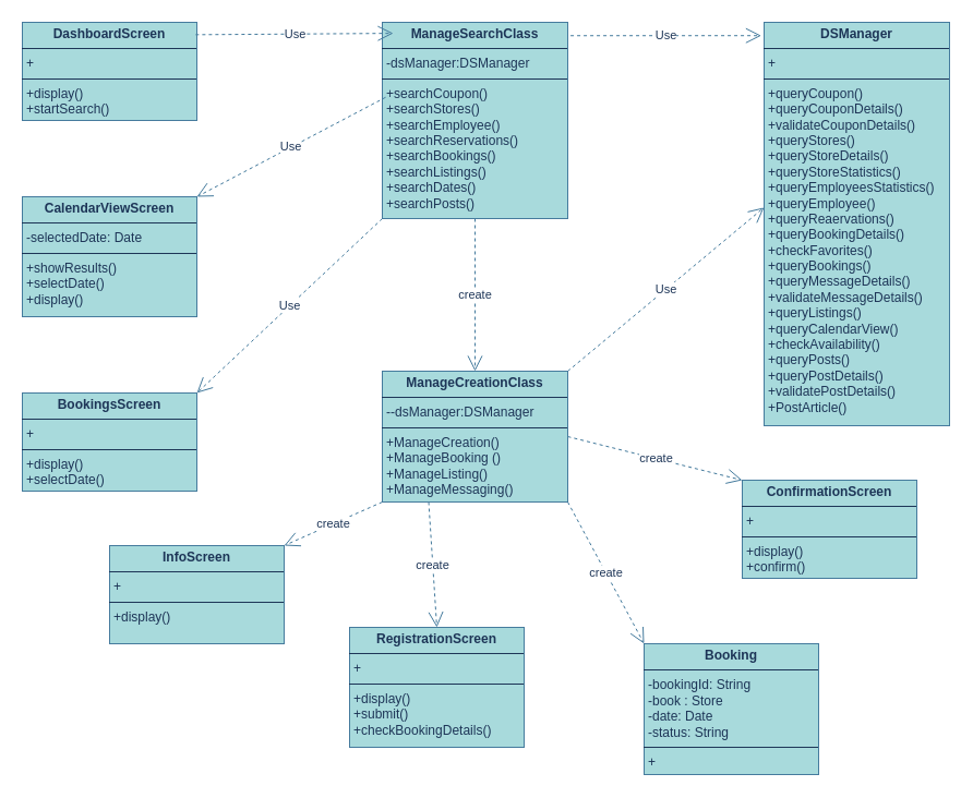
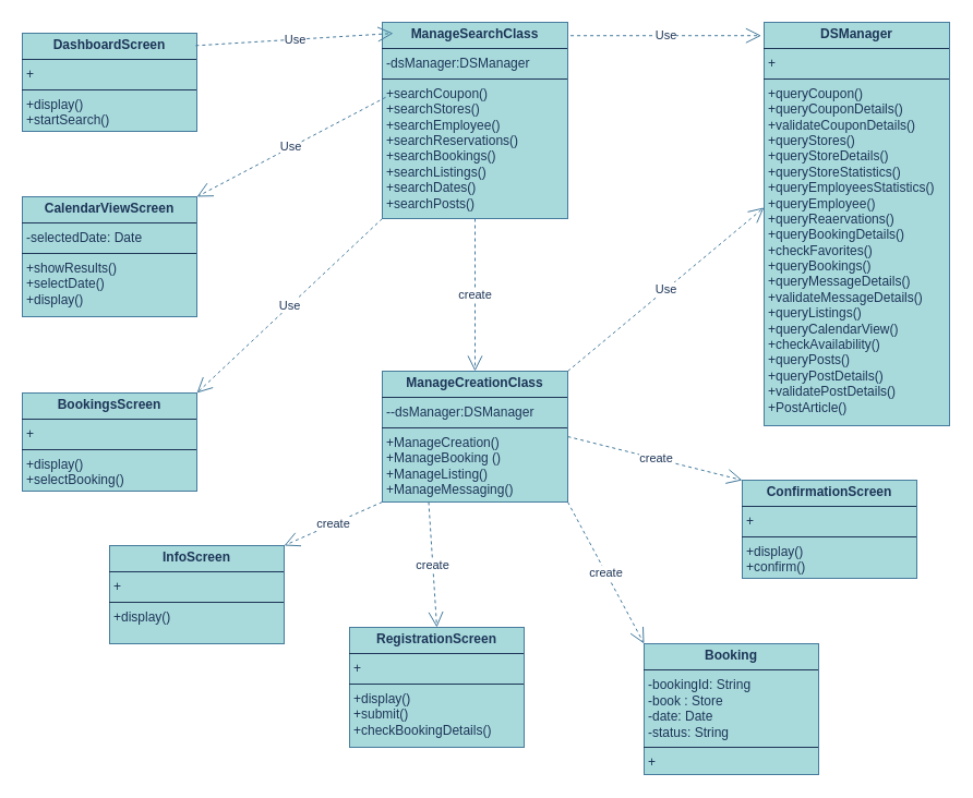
  <mxCell id="0" />
  <mxCell id="1" parent="0" />
- <mxCell id="2" value="&lt;p style=&quot;margin:0px;margin-top:4px;text-align:center;&quot;&gt;&lt;b&gt;DashboardScreen&lt;/b&gt;&lt;/p&gt;&lt;hr size=&quot;1&quot; style=&quot;border-style:solid;&quot;&gt;&lt;p style=&quot;margin:0px;margin-left:4px;&quot;&gt;+&lt;/p&gt;&lt;hr size=&quot;1&quot; style=&quot;border-style:solid;&quot;&gt;&lt;p style=&quot;margin:0px;margin-left:4px;&quot;&gt;+display()&lt;/p&gt;&lt;p style=&quot;margin:0px;margin-left:4px;&quot;&gt;+startSearch()&lt;/p&gt;" style="verticalAlign=top;align=left;overflow=fill;html=1;whiteSpace=wrap;labelBackgroundColor=none;fillColor=#A8DADC;strokeColor=#457B9D;fontColor=#1D3557;" vertex="1" parent="1"><mxGeometry x="20" y="20" width="160" height="90" as="geometry" /></mxCell>
+ <mxCell id="2" value="&lt;p style=&quot;margin:0px;margin-top:4px;text-align:center;&quot;&gt;&lt;b&gt;DashboardScreen&lt;/b&gt;&lt;/p&gt;&lt;hr size=&quot;1&quot; style=&quot;border-style:solid;&quot;&gt;&lt;p style=&quot;margin:0px;margin-left:4px;&quot;&gt;+&lt;/p&gt;&lt;hr size=&quot;1&quot; style=&quot;border-style:solid;&quot;&gt;&lt;p style=&quot;margin:0px;margin-left:4px;&quot;&gt;+display()&lt;/p&gt;&lt;p style=&quot;margin:0px;margin-left:4px;&quot;&gt;+startSearch()&lt;/p&gt;" style="verticalAlign=top;align=left;overflow=fill;html=1;whiteSpace=wrap;labelBackgroundColor=none;fillColor=#A8DADC;strokeColor=#457B9D;fontColor=#1D3557;" vertex="1" parent="1"><mxGeometry x="20" y="30" width="160" height="90" as="geometry" /></mxCell>
  <mxCell id="3" value="&lt;p style=&quot;margin:0px;margin-top:4px;text-align:center;&quot;&gt;&lt;b&gt;CalendarViewScreen&lt;/b&gt;&lt;/p&gt;&lt;hr size=&quot;1&quot; style=&quot;border-style:solid;&quot;&gt;&lt;p style=&quot;margin:0px;margin-left:4px;&quot;&gt;-selectedDate: Date&lt;/p&gt;&lt;hr size=&quot;1&quot; style=&quot;border-style:solid;&quot;&gt;&lt;p style=&quot;margin:0px;margin-left:4px;&quot;&gt;+showResults()&lt;/p&gt;&lt;p style=&quot;margin:0px;margin-left:4px;&quot;&gt;+selectDate()&lt;/p&gt;&lt;p style=&quot;margin:0px;margin-left:4px;&quot;&gt;+display()&lt;/p&gt;" style="verticalAlign=top;align=left;overflow=fill;html=1;whiteSpace=wrap;strokeColor=#457B9D;fontColor=#1D3557;fillColor=#A8DADC;" vertex="1" parent="1"><mxGeometry x="20" y="180" width="160" height="110" as="geometry" /></mxCell>
  <mxCell id="4" value="&lt;p style=&quot;margin:0px;margin-top:4px;text-align:center;&quot;&gt;&lt;b&gt;ManageSearchClass&lt;/b&gt;&lt;/p&gt;&lt;hr size=&quot;1&quot; style=&quot;border-style:solid;&quot;&gt;&lt;p style=&quot;margin:0px;margin-left:4px;&quot;&gt;-dsManager:DSManager&lt;/p&gt;&lt;hr size=&quot;1&quot; style=&quot;border-style:solid;&quot;&gt;&lt;p style=&quot;margin:0px;margin-left:4px;&quot;&gt;+searchCoupon()&lt;/p&gt;&lt;p style=&quot;margin:0px;margin-left:4px;&quot;&gt;+searchStores()&lt;/p&gt;&lt;p style=&quot;margin:0px;margin-left:4px;&quot;&gt;+searchEmployee()&lt;/p&gt;&lt;p style=&quot;margin:0px;margin-left:4px;&quot;&gt;+searchReservations()&lt;/p&gt;&lt;p style=&quot;margin:0px;margin-left:4px;&quot;&gt;+searchBookings()&lt;/p&gt;&lt;p style=&quot;margin:0px;margin-left:4px;&quot;&gt;+searchListings()&lt;/p&gt;&lt;p style=&quot;margin:0px;margin-left:4px;&quot;&gt;+searchDates()&lt;/p&gt;&lt;p style=&quot;margin:0px;margin-left:4px;&quot;&gt;+searchPosts()&lt;/p&gt;" style="verticalAlign=top;align=left;overflow=fill;html=1;whiteSpace=wrap;strokeColor=#457B9D;fontColor=#1D3557;fillColor=#A8DADC;" vertex="1" parent="1"><mxGeometry x="350" y="20" width="170" height="180" as="geometry" /></mxCell>
  <mxCell id="5" value="&lt;p style=&quot;margin:0px;margin-top:4px;text-align:center;&quot;&gt;&lt;b&gt;DSManager&lt;/b&gt;&lt;/p&gt;&lt;hr size=&quot;1&quot; style=&quot;border-style:solid;&quot;&gt;&lt;p style=&quot;margin:0px;margin-left:4px;&quot;&gt;+&lt;/p&gt;&lt;hr size=&quot;1&quot; style=&quot;border-style:solid;&quot;&gt;&lt;p style=&quot;margin:0px;margin-left:4px;&quot;&gt;+queryCoupon()&lt;/p&gt;&lt;p style=&quot;margin:0px;margin-left:4px;&quot;&gt;+queryCouponDetails()&lt;/p&gt;&lt;p style=&quot;margin:0px;margin-left:4px;&quot;&gt;+validateCouponDetails()&lt;/p&gt;&lt;p style=&quot;margin:0px;margin-left:4px;&quot;&gt;+queryStores()&lt;/p&gt;&lt;p style=&quot;margin:0px;margin-left:4px;&quot;&gt;+queryStoreDetails()&lt;/p&gt;&lt;p style=&quot;margin:0px;margin-left:4px;&quot;&gt;+queryStoreStatistics()&lt;/p&gt;&lt;p style=&quot;margin:0px;margin-left:4px;&quot;&gt;+queryEmployeesStatistics()&lt;/p&gt;&lt;p style=&quot;margin:0px;margin-left:4px;&quot;&gt;+queryEmployee()&lt;/p&gt;&lt;p style=&quot;margin:0px;margin-left:4px;&quot;&gt;+queryReaervations()&lt;/p&gt;&lt;p style=&quot;margin:0px;margin-left:4px;&quot;&gt;+queryBookingDetails()&lt;/p&gt;&lt;p style=&quot;margin:0px;margin-left:4px;&quot;&gt;+checkFavorites()&lt;/p&gt;&lt;p style=&quot;margin:0px;margin-left:4px;&quot;&gt;+queryBookings()&lt;/p&gt;&lt;p style=&quot;margin:0px;margin-left:4px;&quot;&gt;+queryMessageDetails()&lt;/p&gt;&lt;p style=&quot;margin:0px;margin-left:4px;&quot;&gt;+validateMessageDetails()&lt;/p&gt;&lt;p style=&quot;margin:0px;margin-left:4px;&quot;&gt;+queryListings()&lt;/p&gt;&lt;p style=&quot;margin:0px;margin-left:4px;&quot;&gt;+queryCalendarView()&lt;/p&gt;&lt;p style=&quot;margin:0px;margin-left:4px;&quot;&gt;+checkAvailability()&lt;/p&gt;&lt;p style=&quot;margin:0px;margin-left:4px;&quot;&gt;+queryPosts()&lt;/p&gt;&lt;p style=&quot;margin:0px;margin-left:4px;&quot;&gt;+queryPostDetails()&lt;/p&gt;&lt;p style=&quot;margin:0px;margin-left:4px;&quot;&gt;+validatePostDetails()&lt;/p&gt;&lt;p style=&quot;margin:0px;margin-left:4px;&quot;&gt;+PostArticle()&lt;/p&gt;&lt;div&gt;&lt;br&gt;&lt;/div&gt;" style="verticalAlign=top;align=left;overflow=fill;html=1;whiteSpace=wrap;strokeColor=#457B9D;fontColor=#1D3557;fillColor=#A8DADC;" vertex="1" parent="1"><mxGeometry x="700" y="20" width="170" height="370" as="geometry" /></mxCell>
- <mxCell id="6" value="&lt;p style=&quot;margin:0px;margin-top:4px;text-align:center;&quot;&gt;&lt;b&gt;BookingsScreen&lt;/b&gt;&lt;/p&gt;&lt;hr size=&quot;1&quot; style=&quot;border-style:solid;&quot;&gt;&lt;p style=&quot;margin:0px;margin-left:4px;&quot;&gt;+&lt;/p&gt;&lt;hr size=&quot;1&quot; style=&quot;border-style:solid;&quot;&gt;&lt;p style=&quot;margin:0px;margin-left:4px;&quot;&gt;+&lt;span style=&quot;background-color: transparent;&quot;&gt;display()&lt;/span&gt;&lt;/p&gt;&lt;p style=&quot;margin:0px;margin-left:4px;&quot;&gt;+selectDate()&lt;/p&gt;&lt;div&gt;&lt;br&gt;&lt;/div&gt;" style="verticalAlign=top;align=left;overflow=fill;html=1;whiteSpace=wrap;strokeColor=#457B9D;fontColor=#1D3557;fillColor=#A8DADC;" vertex="1" parent="1"><mxGeometry x="20" y="360" width="160" height="90" as="geometry" /></mxCell>
+ <mxCell id="6" value="&lt;p style=&quot;margin:0px;margin-top:4px;text-align:center;&quot;&gt;&lt;b&gt;BookingsScreen&lt;/b&gt;&lt;/p&gt;&lt;hr size=&quot;1&quot; style=&quot;border-style:solid;&quot;&gt;&lt;p style=&quot;margin:0px;margin-left:4px;&quot;&gt;+&lt;/p&gt;&lt;hr size=&quot;1&quot; style=&quot;border-style:solid;&quot;&gt;&lt;p style=&quot;margin:0px;margin-left:4px;&quot;&gt;+&lt;span style=&quot;background-color: transparent;&quot;&gt;display()&lt;/span&gt;&lt;/p&gt;&lt;p style=&quot;margin:0px;margin-left:4px;&quot;&gt;+selectBooking()&lt;/p&gt;&lt;div&gt;&lt;br&gt;&lt;/div&gt;" style="verticalAlign=top;align=left;overflow=fill;html=1;whiteSpace=wrap;strokeColor=#457B9D;fontColor=#1D3557;fillColor=#A8DADC;" vertex="1" parent="1"><mxGeometry x="20" y="360" width="160" height="90" as="geometry" /></mxCell>
  <mxCell id="7" value="&lt;p style=&quot;margin:0px;margin-top:4px;text-align:center;&quot;&gt;&lt;b&gt;RegistrationScreen&lt;/b&gt;&lt;/p&gt;&lt;hr size=&quot;1&quot; style=&quot;border-style:solid;&quot;&gt;&lt;p style=&quot;margin:0px;margin-left:4px;&quot;&gt;+&lt;/p&gt;&lt;hr size=&quot;1&quot; style=&quot;border-style:solid;&quot;&gt;&lt;p style=&quot;margin:0px;margin-left:4px;&quot;&gt;+display()&lt;/p&gt;&lt;p style=&quot;margin:0px;margin-left:4px;&quot;&gt;+submit()&lt;/p&gt;&lt;p style=&quot;margin:0px;margin-left:4px;&quot;&gt;+checkBookingDetails()&lt;/p&gt;&lt;div&gt;&lt;br&gt;&lt;/div&gt;" style="verticalAlign=top;align=left;overflow=fill;html=1;whiteSpace=wrap;strokeColor=#457B9D;fontColor=#1D3557;fillColor=#A8DADC;" vertex="1" parent="1"><mxGeometry x="320" y="575" width="160" height="110" as="geometry" /></mxCell>
  <mxCell id="8" value="&lt;p style=&quot;margin:0px;margin-top:4px;text-align:center;&quot;&gt;&lt;b&gt;ManageCreationClass&lt;/b&gt;&lt;/p&gt;&lt;hr size=&quot;1&quot; style=&quot;border-style:solid;&quot;&gt;&lt;p style=&quot;margin:0px;margin-left:4px;&quot;&gt;-&lt;span style=&quot;background-color: transparent; color: light-dark(rgb(29, 53, 87), rgb(176, 196, 226));&quot;&gt;-dsManager:DSManager&lt;/span&gt;&lt;/p&gt;&lt;hr size=&quot;1&quot; style=&quot;border-style:solid;&quot;&gt;&lt;p style=&quot;margin:0px;margin-left:4px;&quot;&gt;+ManageCreation()&lt;/p&gt;&lt;p style=&quot;margin:0px;margin-left:4px;&quot;&gt;+ManageBooking ()&lt;/p&gt;&lt;p style=&quot;margin:0px;margin-left:4px;&quot;&gt;+ManageListing()&lt;/p&gt;&lt;p style=&quot;margin:0px;margin-left:4px;&quot;&gt;+ManageMessaging()&lt;/p&gt;" style="verticalAlign=top;align=left;overflow=fill;html=1;whiteSpace=wrap;strokeColor=#457B9D;fontColor=#1D3557;fillColor=#A8DADC;" vertex="1" parent="1"><mxGeometry x="350" y="340" width="170" height="120" as="geometry" /></mxCell>
  <mxCell id="9" value="&lt;p style=&quot;margin:0px;margin-top:4px;text-align:center;&quot;&gt;&lt;b&gt;ConfirmationScreen&lt;/b&gt;&lt;/p&gt;&lt;hr size=&quot;1&quot; style=&quot;border-style:solid;&quot;&gt;&lt;p style=&quot;margin:0px;margin-left:4px;&quot;&gt;+&lt;/p&gt;&lt;hr size=&quot;1&quot; style=&quot;border-style:solid;&quot;&gt;&lt;p style=&quot;margin:0px;margin-left:4px;&quot;&gt;+display()&lt;/p&gt;&lt;p style=&quot;margin:0px;margin-left:4px;&quot;&gt;+confirm()&lt;/p&gt;&lt;div&gt;&lt;br&gt;&lt;/div&gt;" style="verticalAlign=top;align=left;overflow=fill;html=1;whiteSpace=wrap;strokeColor=#457B9D;fontColor=#1D3557;fillColor=#A8DADC;" vertex="1" parent="1"><mxGeometry x="680" y="440" width="160" height="90" as="geometry" /></mxCell>
  <mxCell id="10" value="&lt;p style=&quot;margin:0px;margin-top:4px;text-align:center;&quot;&gt;&lt;b&gt;InfoScreen&lt;/b&gt;&lt;/p&gt;&lt;hr size=&quot;1&quot; style=&quot;border-style:solid;&quot;&gt;&lt;p style=&quot;margin:0px;margin-left:4px;&quot;&gt;+&lt;/p&gt;&lt;hr size=&quot;1&quot; style=&quot;border-style:solid;&quot;&gt;&lt;p style=&quot;margin:0px;margin-left:4px;&quot;&gt;+display()&lt;/p&gt;" style="verticalAlign=top;align=left;overflow=fill;html=1;whiteSpace=wrap;strokeColor=#457B9D;fontColor=#1D3557;fillColor=#A8DADC;" vertex="1" parent="1"><mxGeometry x="100" y="500" width="160" height="90" as="geometry" /></mxCell>
  <mxCell id="11" value="&lt;p style=&quot;margin:0px;margin-top:4px;text-align:center;&quot;&gt;&lt;b&gt;Booking&lt;/b&gt;&lt;/p&gt;&lt;hr size=&quot;1&quot; style=&quot;border-style:solid;&quot;&gt;&lt;p style=&quot;margin:0px;margin-left:4px;&quot;&gt;-bookingId: String&lt;/p&gt;&lt;p style=&quot;margin:0px;margin-left:4px;&quot;&gt;-book : Store&lt;/p&gt;&lt;p style=&quot;margin:0px;margin-left:4px;&quot;&gt;-date: Date&lt;/p&gt;&lt;p style=&quot;margin:0px;margin-left:4px;&quot;&gt;-status: String&lt;/p&gt;&lt;hr size=&quot;1&quot; style=&quot;border-style:solid;&quot;&gt;&lt;p style=&quot;margin:0px;margin-left:4px;&quot;&gt;+&lt;/p&gt;" style="verticalAlign=top;align=left;overflow=fill;html=1;whiteSpace=wrap;strokeColor=#457B9D;fontColor=#1D3557;fillColor=#A8DADC;" vertex="1" parent="1"><mxGeometry x="590" y="590" width="160" height="120" as="geometry" /></mxCell>
  <mxCell id="12" value="Use" style="endArrow=open;endSize=12;dashed=1;html=1;rounded=0;strokeColor=#457B9D;fontColor=#1D3557;fillColor=#A8DADC;exitX=0.993;exitY=0.126;exitDx=0;exitDy=0;exitPerimeter=0;entryX=0.059;entryY=0.056;entryDx=0;entryDy=0;entryPerimeter=0;" edge="1" parent="1" source="2" target="4"><mxGeometry width="160" relative="1" as="geometry"><mxPoint x="190" y="30" as="sourcePoint" /><mxPoint x="350" y="30" as="targetPoint" /></mxGeometry></mxCell>
  <mxCell id="13" value="Use" style="endArrow=open;endSize=12;dashed=1;html=1;rounded=0;strokeColor=#457B9D;fontColor=#1D3557;fillColor=#A8DADC;exitX=0.018;exitY=0.382;exitDx=0;exitDy=0;exitPerimeter=0;entryX=1;entryY=0;entryDx=0;entryDy=0;" edge="1" parent="1" source="4" target="3"><mxGeometry width="160" relative="1" as="geometry"><mxPoint x="210" y="300" as="sourcePoint" /><mxPoint x="370" y="300" as="targetPoint" /></mxGeometry></mxCell>
  <mxCell id="14" value="Use" style="endArrow=open;endSize=12;dashed=1;html=1;rounded=0;strokeColor=#457B9D;fontColor=#1D3557;fillColor=#A8DADC;exitX=0;exitY=1;exitDx=0;exitDy=0;entryX=1;entryY=0;entryDx=0;entryDy=0;" edge="1" parent="1" source="4" target="6"><mxGeometry width="160" relative="1" as="geometry"><mxPoint x="200" y="310" as="sourcePoint" /><mxPoint x="360" y="310" as="targetPoint" /></mxGeometry></mxCell>
  <mxCell id="15" value="create" style="endArrow=open;endSize=12;dashed=1;html=1;rounded=0;strokeColor=#457B9D;fontColor=#1D3557;fillColor=#A8DADC;exitX=0.5;exitY=1;exitDx=0;exitDy=0;entryX=0.5;entryY=0;entryDx=0;entryDy=0;" edge="1" parent="1" source="4" target="8"><mxGeometry width="160" relative="1" as="geometry"><mxPoint x="400" y="310" as="sourcePoint" /><mxPoint x="560" y="310" as="targetPoint" /></mxGeometry></mxCell>
  <mxCell id="16" value="Use" style="endArrow=open;endSize=12;dashed=1;html=1;rounded=0;strokeColor=#457B9D;fontColor=#1D3557;fillColor=#A8DADC;exitX=1.015;exitY=0.068;exitDx=0;exitDy=0;exitPerimeter=0;entryX=-0.015;entryY=0.033;entryDx=0;entryDy=0;entryPerimeter=0;" edge="1" parent="1" source="4" target="5"><mxGeometry width="160" relative="1" as="geometry"><mxPoint x="460" y="270" as="sourcePoint" /><mxPoint x="620" y="270" as="targetPoint" /></mxGeometry></mxCell>
  <mxCell id="17" value="Use" style="endArrow=open;endSize=12;dashed=1;html=1;rounded=0;strokeColor=#457B9D;fontColor=#1D3557;fillColor=#A8DADC;entryX=0;entryY=0.459;entryDx=0;entryDy=0;entryPerimeter=0;exitX=1;exitY=0;exitDx=0;exitDy=0;" edge="1" parent="1" source="8" target="5"><mxGeometry width="160" relative="1" as="geometry"><mxPoint x="470" y="490" as="sourcePoint" /><mxPoint x="630" y="490" as="targetPoint" /></mxGeometry></mxCell>
  <mxCell id="18" value="create" style="endArrow=open;endSize=12;dashed=1;html=1;rounded=0;strokeColor=#457B9D;fontColor=#1D3557;fillColor=#A8DADC;exitX=0;exitY=1;exitDx=0;exitDy=0;entryX=1;entryY=0;entryDx=0;entryDy=0;" edge="1" parent="1" source="8" target="10"><mxGeometry width="160" relative="1" as="geometry"><mxPoint x="290" y="510" as="sourcePoint" /><mxPoint x="450" y="510" as="targetPoint" /></mxGeometry></mxCell>
  <mxCell id="19" value="create" style="endArrow=open;endSize=12;dashed=1;html=1;rounded=0;strokeColor=#457B9D;fontColor=#1D3557;fillColor=#A8DADC;exitX=0.25;exitY=1;exitDx=0;exitDy=0;entryX=0.5;entryY=0;entryDx=0;entryDy=0;" edge="1" parent="1" source="8" target="7"><mxGeometry width="160" relative="1" as="geometry"><mxPoint x="380" y="530" as="sourcePoint" /><mxPoint x="540" y="530" as="targetPoint" /></mxGeometry></mxCell>
  <mxCell id="20" value="create" style="endArrow=open;endSize=12;dashed=1;html=1;rounded=0;strokeColor=#457B9D;fontColor=#1D3557;fillColor=#A8DADC;exitX=1;exitY=1;exitDx=0;exitDy=0;entryX=0;entryY=0;entryDx=0;entryDy=0;" edge="1" parent="1" source="8" target="11"><mxGeometry width="160" relative="1" as="geometry"><mxPoint x="490" y="530" as="sourcePoint" /><mxPoint x="650" y="530" as="targetPoint" /></mxGeometry></mxCell>
  <mxCell id="21" value="create" style="endArrow=open;endSize=12;dashed=1;html=1;rounded=0;strokeColor=#457B9D;fontColor=#1D3557;fillColor=#A8DADC;exitX=1;exitY=0.5;exitDx=0;exitDy=0;entryX=0;entryY=0;entryDx=0;entryDy=0;" edge="1" parent="1" source="8" target="9"><mxGeometry x="0.001" width="160" relative="1" as="geometry"><mxPoint x="530" y="400" as="sourcePoint" /><mxPoint x="690" y="400" as="targetPoint" /><mxPoint as="offset" /></mxGeometry></mxCell>
